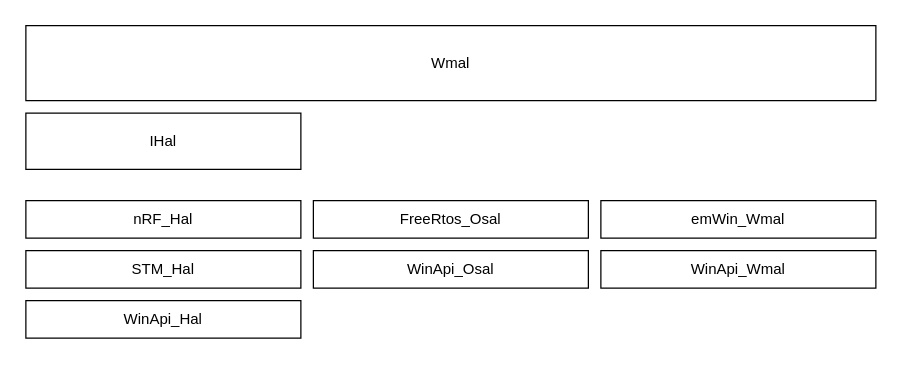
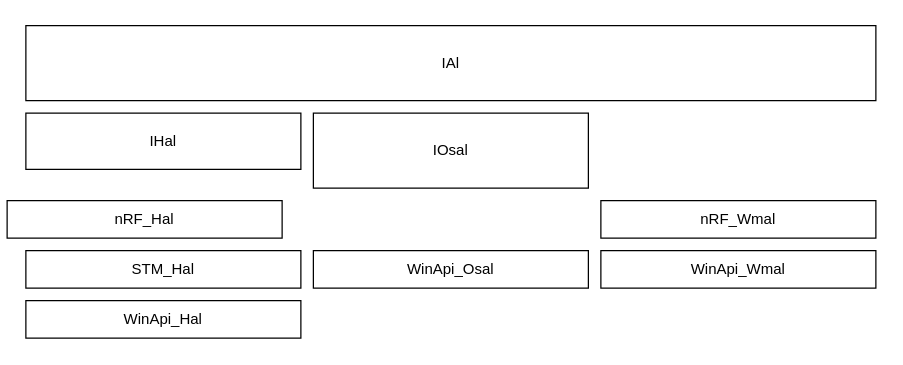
  <mxCell id="0" />
  <mxCell id="1" parent="0" />
- <mxCell id="2" value="Wmal" style="rounded=0;whiteSpace=wrap;html=1;" vertex="1" parent="1"><mxGeometry x="20" y="20" width="680" height="60" as="geometry" /></mxCell>
+ <mxCell id="2" value="IAl" style="rounded=0;whiteSpace=wrap;html=1;" vertex="1" parent="1"><mxGeometry x="20" y="20" width="680" height="60" as="geometry" /></mxCell>
  <mxCell id="3" value="IHal" style="rounded=0;whiteSpace=wrap;html=1;" vertex="1" parent="1"><mxGeometry x="20" y="90" width="220" height="45" as="geometry" /></mxCell>
- <mxCell id="5" value="nRF_Hal" style="rounded=0;whiteSpace=wrap;html=1;" vertex="1" parent="1"><mxGeometry x="20" y="160" width="220" height="30" as="geometry" /></mxCell>
+ <mxCell id="4" value="IOsal" style="rounded=0;whiteSpace=wrap;html=1;" vertex="1" parent="1"><mxGeometry x="250" y="90" width="220" height="60" as="geometry" /></mxCell>
+ <mxCell id="5" value="nRF_Hal" style="rounded=0;whiteSpace=wrap;html=1;" vertex="1" parent="1"><mxGeometry x="5" y="160" width="220" height="30" as="geometry" /></mxCell>
  <mxCell id="6" value="STM_Hal" style="rounded=0;whiteSpace=wrap;html=1;" vertex="1" parent="1"><mxGeometry x="20" y="200" width="220" height="30" as="geometry" /></mxCell>
  <mxCell id="7" value="WinApi_Hal" style="rounded=0;whiteSpace=wrap;html=1;direction=south;" vertex="1" parent="1"><mxGeometry x="20" y="240" width="220" height="30" as="geometry" /></mxCell>
- <mxCell id="8" value="FreeRtos_Osal" style="rounded=0;whiteSpace=wrap;html=1;" vertex="1" parent="1"><mxGeometry x="250" y="160" width="220" height="30" as="geometry" /></mxCell>
  <mxCell id="9" value="WinApi_Osal" style="rounded=0;whiteSpace=wrap;html=1;" vertex="1" parent="1"><mxGeometry x="250" y="200" width="220" height="30" as="geometry" /></mxCell>
- <mxCell id="10" value="emWin_Wmal" style="rounded=0;whiteSpace=wrap;html=1;" vertex="1" parent="1"><mxGeometry x="480" y="160" width="220" height="30" as="geometry" /></mxCell>
+ <mxCell id="10" value="nRF_Wmal" style="rounded=0;whiteSpace=wrap;html=1;" vertex="1" parent="1"><mxGeometry x="480" y="160" width="220" height="30" as="geometry" /></mxCell>
  <mxCell id="11" value="WinApi_Wmal" style="rounded=0;whiteSpace=wrap;html=1;" vertex="1" parent="1"><mxGeometry x="480" y="200" width="220" height="30" as="geometry" /></mxCell>
